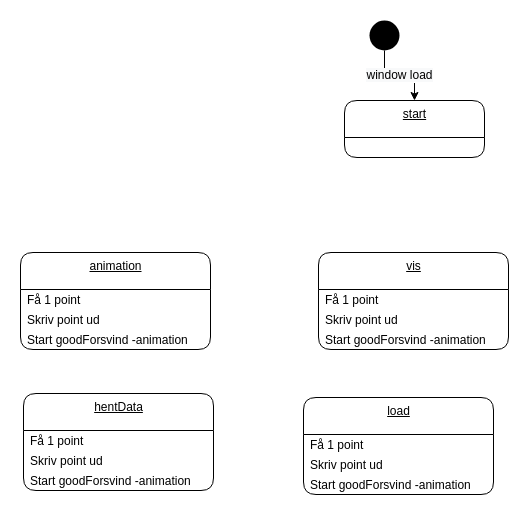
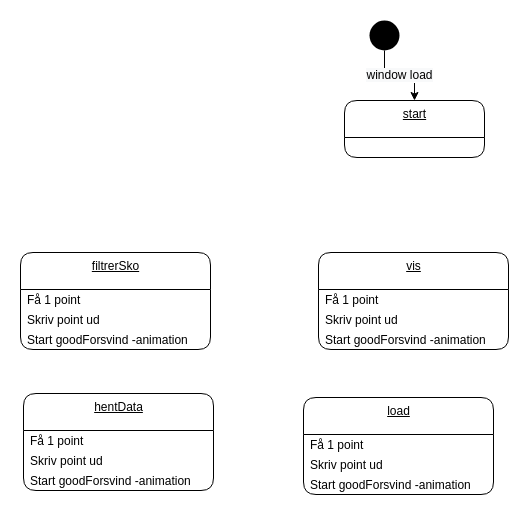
  <mxCell id="0" />
  <mxCell id="1" parent="0" />
  <mxCell id="2" value="&lt;span style=&quot;font-size: 12px ; background-color: rgb(248 , 249 , 250)&quot;&gt;window load&lt;/span&gt;" style="edgeStyle=orthogonalEdgeStyle;rounded=0;orthogonalLoop=1;jettySize=auto;html=1;exitX=0.5;exitY=1;exitDx=0;exitDy=0;entryX=0.5;entryY=0;entryDx=0;entryDy=0;" parent="1" source="3" target="4" edge="1"><mxGeometry relative="1" as="geometry"><mxPoint x="169" y="100" as="targetPoint" /></mxGeometry></mxCell>
  <mxCell id="3" value="" style="ellipse;fillColor=#000000;strokeColor=none;" parent="1" vertex="1"><mxGeometry x="369" width="30" height="30" as="geometry" y="20" /></mxCell>
  <mxCell id="4" value="start" style="swimlane;fontStyle=4;align=center;verticalAlign=top;childLayout=stackLayout;horizontal=1;startSize=37;horizontalStack=0;resizeParent=1;resizeParentMax=0;resizeLast=0;collapsible=0;marginBottom=0;html=1;rounded=1;absoluteArcSize=1;arcSize=25;" parent="1" vertex="1"><mxGeometry x="344" y="100" width="140" height="57" as="geometry" /></mxCell>
  <mxCell id="5" value="hentData" style="swimlane;fontStyle=4;align=center;verticalAlign=top;childLayout=stackLayout;horizontal=1;startSize=37;horizontalStack=0;resizeParent=1;resizeParentMax=0;resizeLast=0;collapsible=0;marginBottom=0;html=1;rounded=1;absoluteArcSize=1;arcSize=25;" vertex="1" parent="1"><mxGeometry x="23" y="393" width="190" height="97" as="geometry" /></mxCell>
  <mxCell id="6" value="Få 1 point" style="fillColor=none;strokeColor=none;align=left;verticalAlign=middle;spacingLeft=5;" vertex="1" parent="5"><mxGeometry y="37" width="190" height="20" as="geometry" /></mxCell>
  <mxCell id="7" value="Skriv point ud" style="fillColor=none;strokeColor=none;align=left;verticalAlign=middle;spacingLeft=5;" vertex="1" parent="5"><mxGeometry y="57" width="190" height="20" as="geometry" /></mxCell>
  <mxCell id="8" value="Start goodForsvind -animation" style="fillColor=none;strokeColor=none;align=left;verticalAlign=middle;spacingLeft=5;" vertex="1" parent="5"><mxGeometry y="77" width="190" height="20" as="geometry" /></mxCell>
  <mxCell id="9" value="load" style="swimlane;fontStyle=4;align=center;verticalAlign=top;childLayout=stackLayout;horizontal=1;startSize=37;horizontalStack=0;resizeParent=1;resizeParentMax=0;resizeLast=0;collapsible=0;marginBottom=0;html=1;rounded=1;absoluteArcSize=1;arcSize=25;" vertex="1" parent="1"><mxGeometry x="303" y="397" width="190" height="97" as="geometry" /></mxCell>
  <mxCell id="10" value="Få 1 point" style="fillColor=none;strokeColor=none;align=left;verticalAlign=middle;spacingLeft=5;" vertex="1" parent="9"><mxGeometry y="37" width="190" height="20" as="geometry" /></mxCell>
  <mxCell id="11" value="Skriv point ud" style="fillColor=none;strokeColor=none;align=left;verticalAlign=middle;spacingLeft=5;" vertex="1" parent="9"><mxGeometry y="57" width="190" height="20" as="geometry" /></mxCell>
  <mxCell id="12" value="Start goodForsvind -animation" style="fillColor=none;strokeColor=none;align=left;verticalAlign=middle;spacingLeft=5;" vertex="1" parent="9"><mxGeometry y="77" width="190" height="20" as="geometry" /></mxCell>
  <mxCell id="13" value="vis" style="swimlane;fontStyle=4;align=center;verticalAlign=top;childLayout=stackLayout;horizontal=1;startSize=37;horizontalStack=0;resizeParent=1;resizeParentMax=0;resizeLast=0;collapsible=0;marginBottom=0;html=1;rounded=1;absoluteArcSize=1;arcSize=25;" vertex="1" parent="1"><mxGeometry x="318" y="252" width="190" height="97" as="geometry" /></mxCell>
  <mxCell id="14" value="Få 1 point" style="fillColor=none;strokeColor=none;align=left;verticalAlign=middle;spacingLeft=5;" vertex="1" parent="13"><mxGeometry y="37" width="190" height="20" as="geometry" /></mxCell>
  <mxCell id="15" value="Skriv point ud" style="fillColor=none;strokeColor=none;align=left;verticalAlign=middle;spacingLeft=5;" vertex="1" parent="13"><mxGeometry y="57" width="190" height="20" as="geometry" /></mxCell>
  <mxCell id="16" value="Start goodForsvind -animation" style="fillColor=none;strokeColor=none;align=left;verticalAlign=middle;spacingLeft=5;" vertex="1" parent="13"><mxGeometry y="77" width="190" height="20" as="geometry" /></mxCell>
- <mxCell id="17" value="animation" style="swimlane;fontStyle=4;align=center;verticalAlign=top;childLayout=stackLayout;horizontal=1;startSize=37;horizontalStack=0;resizeParent=1;resizeParentMax=0;resizeLast=0;collapsible=0;marginBottom=0;html=1;rounded=1;absoluteArcSize=1;arcSize=25;" vertex="1" parent="1"><mxGeometry x="20" y="252" width="190" height="97" as="geometry" /></mxCell>
+ <mxCell id="17" value="filtrerSko" style="swimlane;fontStyle=4;align=center;verticalAlign=top;childLayout=stackLayout;horizontal=1;startSize=37;horizontalStack=0;resizeParent=1;resizeParentMax=0;resizeLast=0;collapsible=0;marginBottom=0;html=1;rounded=1;absoluteArcSize=1;arcSize=25;" vertex="1" parent="1"><mxGeometry x="20" y="252" width="190" height="97" as="geometry" /></mxCell>
  <mxCell id="18" value="Få 1 point" style="fillColor=none;strokeColor=none;align=left;verticalAlign=middle;spacingLeft=5;" vertex="1" parent="17"><mxGeometry y="37" width="190" height="20" as="geometry" /></mxCell>
  <mxCell id="19" value="Skriv point ud" style="fillColor=none;strokeColor=none;align=left;verticalAlign=middle;spacingLeft=5;" vertex="1" parent="17"><mxGeometry y="57" width="190" height="20" as="geometry" /></mxCell>
  <mxCell id="20" value="Start goodForsvind -animation" style="fillColor=none;strokeColor=none;align=left;verticalAlign=middle;spacingLeft=5;" vertex="1" parent="17"><mxGeometry y="77" width="190" height="20" as="geometry" /></mxCell>
